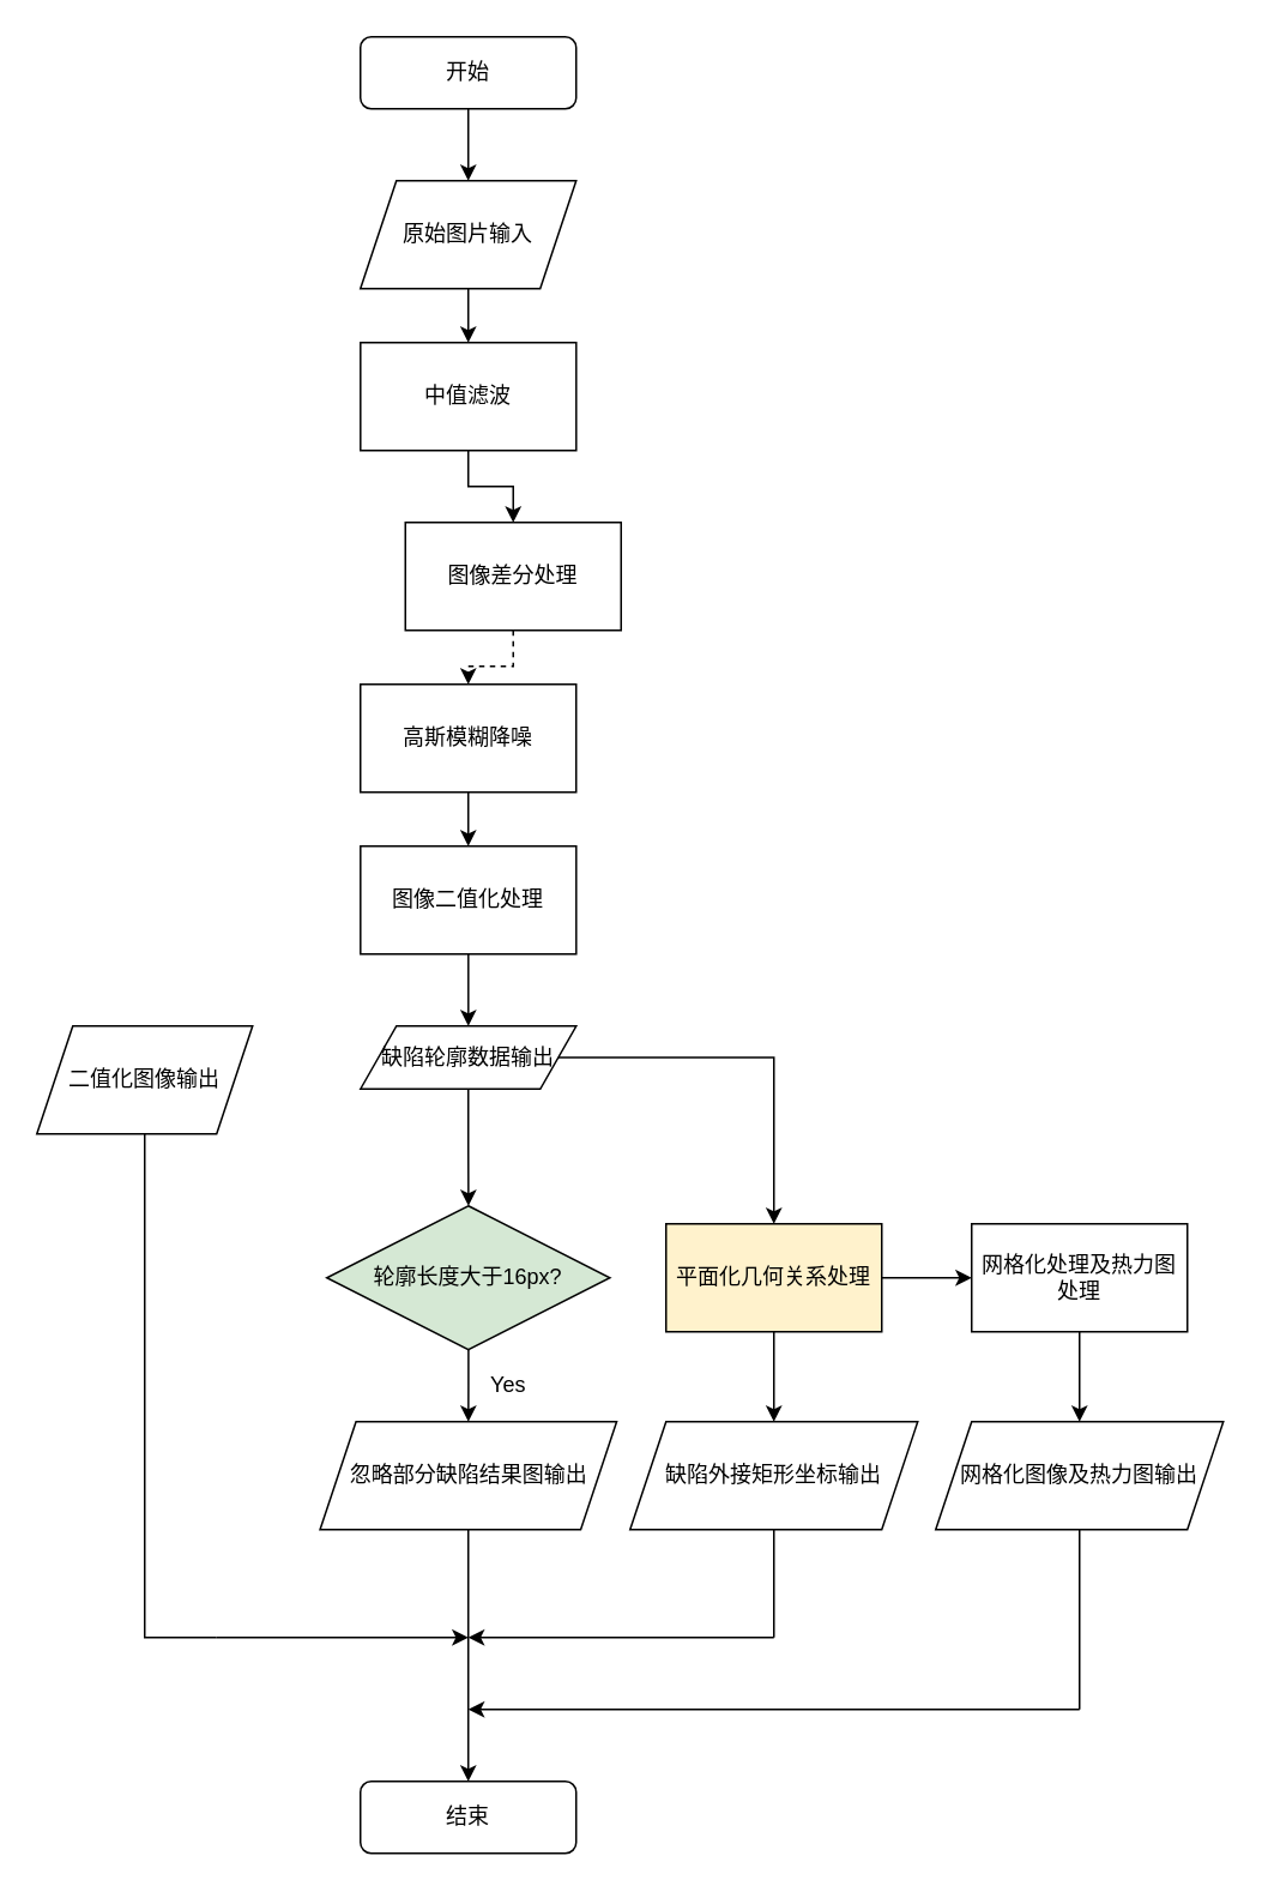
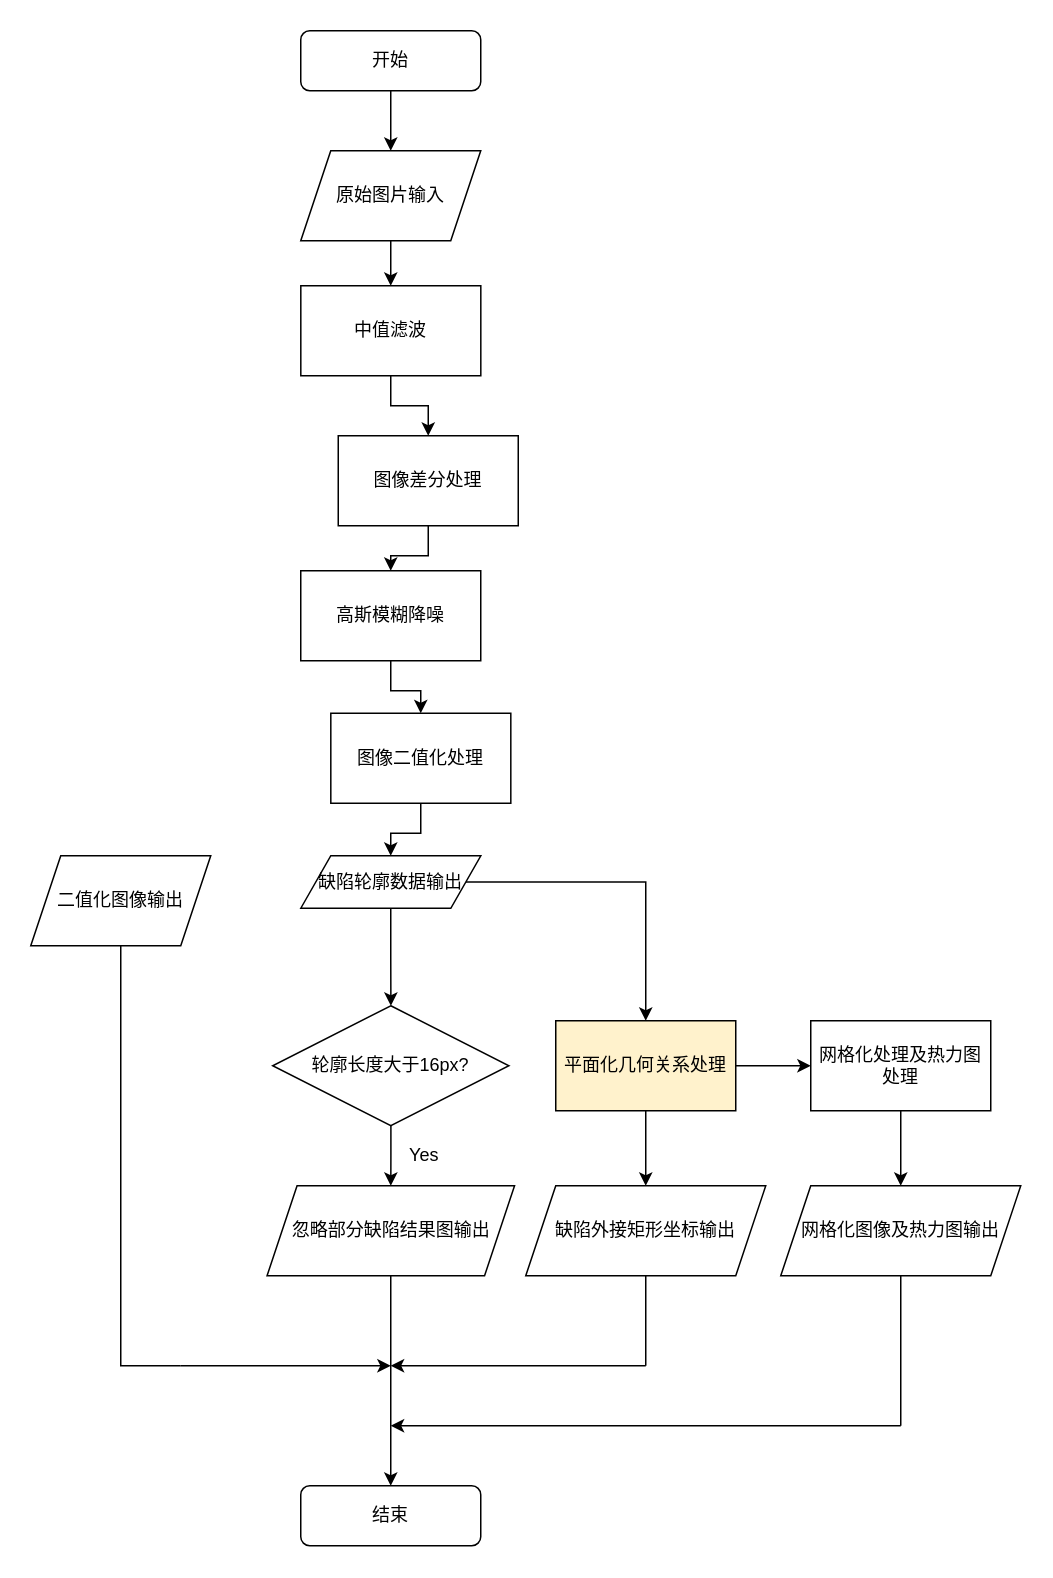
  <mxCell id="0" />
  <mxCell id="1" parent="0" />
  <mxCell id="2" value="" style="edgeStyle=orthogonalEdgeStyle;rounded=0;orthogonalLoop=1;jettySize=auto;html=1;" parent="1" source="3" target="5" edge="1"><mxGeometry relative="1" as="geometry" /></mxCell>
  <mxCell id="3" value="开始" style="rounded=1;whiteSpace=wrap;html=1;fontSize=12;glass=0;strokeWidth=1;shadow=0;" parent="1" vertex="1"><mxGeometry x="200" y="20" width="120" height="40" as="geometry" /></mxCell>
  <mxCell id="4" value="" style="edgeStyle=orthogonalEdgeStyle;rounded=0;orthogonalLoop=1;jettySize=auto;html=1;" parent="1" source="5" target="7" edge="1"><mxGeometry relative="1" as="geometry" /></mxCell>
  <mxCell id="5" value="原始图片输入" style="shape=parallelogram;perimeter=parallelogramPerimeter;whiteSpace=wrap;html=1;fixedSize=1;" parent="1" vertex="1"><mxGeometry x="200" y="100" width="120" height="60" as="geometry" /></mxCell>
  <mxCell id="6" value="" style="edgeStyle=orthogonalEdgeStyle;rounded=0;orthogonalLoop=1;jettySize=auto;html=1;" parent="1" source="7" target="9" edge="1"><mxGeometry relative="1" as="geometry" /></mxCell>
  <mxCell id="7" value="中值滤波" style="rounded=0;whiteSpace=wrap;html=1;" parent="1" vertex="1"><mxGeometry x="200.04" y="190" width="120" height="60" as="geometry" /></mxCell>
- <mxCell id="8" value="" style="edgeStyle=orthogonalEdgeStyle;rounded=0;orthogonalLoop=1;jettySize=auto;html=1;dashed=1;" parent="1" source="9" target="30" edge="1"><mxGeometry relative="1" as="geometry" /></mxCell>
+ <mxCell id="8" value="" style="edgeStyle=orthogonalEdgeStyle;rounded=0;orthogonalLoop=1;jettySize=auto;html=1;" parent="1" source="9" target="30" edge="1"><mxGeometry relative="1" as="geometry" /></mxCell>
  <mxCell id="9" value="图像差分处理" style="rounded=0;whiteSpace=wrap;html=1;" parent="1" vertex="1"><mxGeometry x="225" y="290" width="120" height="60" as="geometry" /></mxCell>
  <mxCell id="10" value="" style="edgeStyle=orthogonalEdgeStyle;rounded=0;orthogonalLoop=1;jettySize=auto;html=1;" parent="1" source="11" target="14" edge="1"><mxGeometry relative="1" as="geometry" /></mxCell>
- <mxCell id="11" value="图像二值化处理" style="rounded=0;whiteSpace=wrap;html=1;" parent="1" vertex="1"><mxGeometry x="200.04" y="470" width="120" height="60" as="geometry" /></mxCell>
+ <mxCell id="11" value="图像二值化处理" style="rounded=0;whiteSpace=wrap;html=1;" parent="1" vertex="1"><mxGeometry x="220.04" y="475" width="120" height="60" as="geometry" /></mxCell>
  <mxCell id="12" value="" style="edgeStyle=orthogonalEdgeStyle;rounded=0;orthogonalLoop=1;jettySize=auto;html=1;" parent="1" source="14" target="18" edge="1"><mxGeometry relative="1" as="geometry" /></mxCell>
  <mxCell id="13" style="edgeStyle=orthogonalEdgeStyle;rounded=0;orthogonalLoop=1;jettySize=auto;html=1;entryX=0.5;entryY=0;entryDx=0;entryDy=0;" parent="1" source="14" target="24" edge="1"><mxGeometry relative="1" as="geometry" /></mxCell>
  <mxCell id="14" value="缺陷轮廓数据输出" style="shape=parallelogram;perimeter=parallelogramPerimeter;whiteSpace=wrap;html=1;fixedSize=1;" parent="1" vertex="1"><mxGeometry x="200.04" y="570" width="120" height="35" as="geometry" /></mxCell>
  <mxCell id="15" value="二值化图像输出" style="shape=parallelogram;perimeter=parallelogramPerimeter;whiteSpace=wrap;html=1;fixedSize=1;" parent="1" vertex="1"><mxGeometry x="20" y="570" width="120" height="60" as="geometry" /></mxCell>
  <mxCell id="16" value="结束" style="rounded=1;whiteSpace=wrap;html=1;fontSize=12;glass=0;strokeWidth=1;shadow=0;" parent="1" vertex="1"><mxGeometry x="200" y="990" width="120" height="40" as="geometry" /></mxCell>
  <mxCell id="17" value="" style="edgeStyle=orthogonalEdgeStyle;rounded=0;orthogonalLoop=1;jettySize=auto;html=1;" parent="1" source="18" edge="1"><mxGeometry relative="1" as="geometry"><mxPoint x="260.04" y="790" as="targetPoint" /></mxGeometry></mxCell>
- <mxCell id="18" value="轮廓长度大于16px?" style="rhombus;whiteSpace=wrap;html=1;fillColor=#d5e8d4;" parent="1" vertex="1"><mxGeometry x="181.29" y="670" width="157.5" height="80" as="geometry" /></mxCell>
+ <mxCell id="18" value="轮廓长度大于16px?" style="rhombus;whiteSpace=wrap;html=1;" parent="1" vertex="1"><mxGeometry x="181.29" y="670" width="157.5" height="80" as="geometry" /></mxCell>
  <mxCell id="19" value="Yes" style="text;html=1;align=center;verticalAlign=middle;resizable=0;points=[];autosize=1;strokeColor=none;fillColor=none;" parent="1" vertex="1"><mxGeometry x="262.04" y="760" width="40" height="20" as="geometry" /></mxCell>
  <mxCell id="20" style="edgeStyle=orthogonalEdgeStyle;rounded=0;orthogonalLoop=1;jettySize=auto;html=1;entryX=0.5;entryY=0;entryDx=0;entryDy=0;" parent="1" source="21" target="16" edge="1"><mxGeometry relative="1" as="geometry" /></mxCell>
  <mxCell id="21" value="忽略部分缺陷结果图输出" style="shape=parallelogram;perimeter=parallelogramPerimeter;whiteSpace=wrap;html=1;fixedSize=1;" parent="1" vertex="1"><mxGeometry x="177.54" y="790" width="165" height="60" as="geometry" /></mxCell>
  <mxCell id="22" value="" style="edgeStyle=orthogonalEdgeStyle;rounded=0;orthogonalLoop=1;jettySize=auto;html=1;" parent="1" source="24" target="25" edge="1"><mxGeometry relative="1" as="geometry" /></mxCell>
  <mxCell id="23" value="" style="edgeStyle=orthogonalEdgeStyle;rounded=0;orthogonalLoop=1;jettySize=auto;html=1;" edge="1" parent="1" source="24" target="33"><mxGeometry relative="1" as="geometry" /></mxCell>
  <mxCell id="24" value="平面化几何关系处理" style="rounded=0;whiteSpace=wrap;html=1;fillColor=#fff2cc;" parent="1" vertex="1"><mxGeometry x="370" y="680" width="120" height="60" as="geometry" /></mxCell>
  <mxCell id="25" value="缺陷外接矩形坐标输出" style="shape=parallelogram;perimeter=parallelogramPerimeter;whiteSpace=wrap;html=1;fixedSize=1;" parent="1" vertex="1"><mxGeometry x="350" y="790" width="160" height="60" as="geometry" /></mxCell>
  <mxCell id="26" value="" style="endArrow=classic;html=1;rounded=0;" parent="1" edge="1"><mxGeometry width="50" height="50" relative="1" as="geometry"><mxPoint x="120" y="910" as="sourcePoint" /><mxPoint x="260" y="910" as="targetPoint" /></mxGeometry></mxCell>
  <mxCell id="27" value="" style="endArrow=none;html=1;rounded=0;entryX=0.5;entryY=1;entryDx=0;entryDy=0;" parent="1" target="15" edge="1"><mxGeometry width="50" height="50" relative="1" as="geometry"><mxPoint x="120" y="910" as="sourcePoint" /><mxPoint x="210" y="860" as="targetPoint" /><Array as="points"><mxPoint x="80" y="910" /></Array></mxGeometry></mxCell>
  <mxCell id="28" value="" style="endArrow=none;html=1;rounded=0;entryX=0.5;entryY=1;entryDx=0;entryDy=0;" parent="1" target="25" edge="1"><mxGeometry width="50" height="50" relative="1" as="geometry"><mxPoint x="430" y="910" as="sourcePoint" /><mxPoint x="210" y="790" as="targetPoint" /></mxGeometry></mxCell>
  <mxCell id="29" value="" style="edgeStyle=orthogonalEdgeStyle;rounded=0;orthogonalLoop=1;jettySize=auto;html=1;" parent="1" source="30" target="11" edge="1"><mxGeometry relative="1" as="geometry" /></mxCell>
  <mxCell id="30" value="高斯模糊降噪" style="rounded=0;whiteSpace=wrap;html=1;" parent="1" vertex="1"><mxGeometry x="200" y="380" width="120" height="60" as="geometry" /></mxCell>
  <mxCell id="31" value="" style="endArrow=classic;html=1;rounded=0;" edge="1" parent="1"><mxGeometry width="50" height="50" relative="1" as="geometry"><mxPoint x="430" y="910" as="sourcePoint" /><mxPoint x="260" y="910" as="targetPoint" /></mxGeometry></mxCell>
  <mxCell id="32" value="" style="edgeStyle=orthogonalEdgeStyle;rounded=0;orthogonalLoop=1;jettySize=auto;html=1;" edge="1" parent="1" source="33" target="34"><mxGeometry relative="1" as="geometry" /></mxCell>
  <mxCell id="33" value="网格化处理及热力图处理" style="rounded=0;whiteSpace=wrap;html=1;" vertex="1" parent="1"><mxGeometry x="540" y="680" width="120" height="60" as="geometry" /></mxCell>
  <mxCell id="34" value="网格化图像及热力图输出" style="shape=parallelogram;perimeter=parallelogramPerimeter;whiteSpace=wrap;html=1;fixedSize=1;" vertex="1" parent="1"><mxGeometry x="520" y="790" width="160" height="60" as="geometry" /></mxCell>
  <mxCell id="35" value="" style="endArrow=classic;html=1;rounded=0;" edge="1" parent="1"><mxGeometry width="50" height="50" relative="1" as="geometry"><mxPoint x="600" y="950" as="sourcePoint" /><mxPoint x="260" y="950" as="targetPoint" /></mxGeometry></mxCell>
  <mxCell id="36" value="" style="endArrow=none;html=1;rounded=0;entryX=0.5;entryY=1;entryDx=0;entryDy=0;" edge="1" parent="1" target="34"><mxGeometry width="50" height="50" relative="1" as="geometry"><mxPoint x="600" y="950" as="sourcePoint" /><mxPoint x="440" y="790" as="targetPoint" /></mxGeometry></mxCell>
